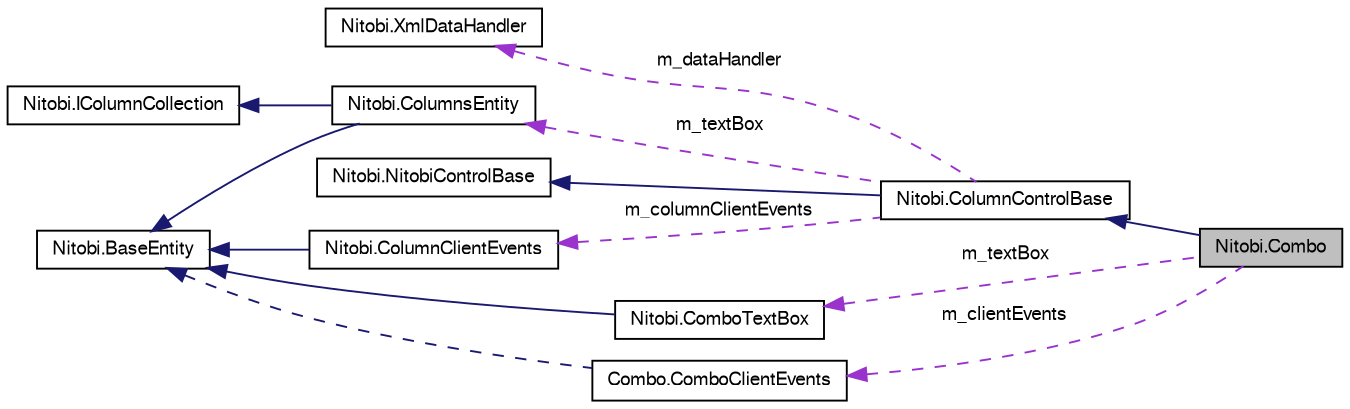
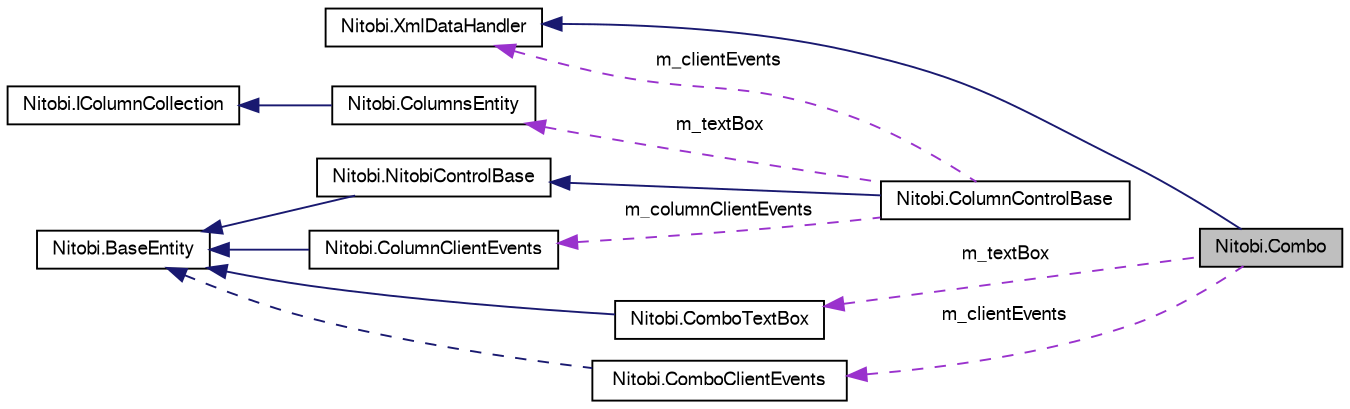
  digraph {
    rankdir=LR
    node [color=black fontname=FreeSans fontsize=10 shape=record]
    edge [color=midnightblue dir=back fontname=FreeSans fontsize=10 labelfontname=FreeSans labelfontsize=10 style=solid]
    n1 [fillcolor=grey75 fontcolor=black height=0.2 label="Nitobi.Combo" style=filled width=0.4]
    n2 [height=0.2 label="Nitobi.ColumnControlBase" width=0.4]
    n3 [height=0.2 label="Nitobi.NitobiControlBase" width=0.4]
    n4 [height=0.2 label="Nitobi.XmlDataHandler" width=0.4]
    n5 [height=0.2 label="Nitobi.ColumnsEntity" width=0.4]
    n6 [height=0.2 label="Nitobi.BaseEntity" width=0.4]
    n7 [height=0.2 label="Nitobi.ColumnClientEvents" width=0.4]
-   n8 [height=0.2 label="Combo.ComboClientEvents" width=0.4]
+   n8 [height=0.2 label="Nitobi.ComboClientEvents" width=0.4]
    n9 [height=0.2 label="Nitobi.ComboTextBox" width=0.4]
    n10 [height=0.2 label="Nitobi.IColumnCollection" width=0.4]
-   n2 -> n1
+   n4 -> n1
    n3 -> n2
-   n4 -> n2 [color=darkorchid3 label=m_dataHandler style=dashed]
+   n4 -> n2 [color=darkorchid3 label=m_clientEvents style=dashed]
    n5 -> n2 [color=darkorchid3 label=m_textBox style=dashed]
-   n6 -> n5
+   n6 -> n3
    n6 -> n7
    n6 -> n8 [style=dashed]
    n6 -> n9
    n7 -> n2 [color=darkorchid3 label=m_columnClientEvents style=dashed]
    n8 -> n1 [color=darkorchid3 label=m_clientEvents style=dashed]
    n9 -> n1 [color=darkorchid3 label=m_textBox style=dashed]
    n10 -> n5
  }
